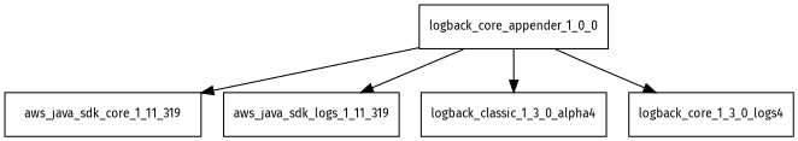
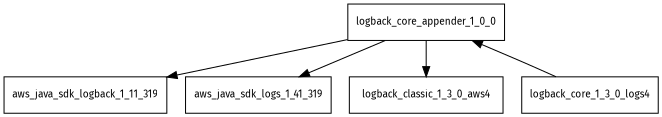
  digraph {
    fontname="Fira Sans"
    node [fontname="Fira Sans" fontsize=10.0 shape=box]
    edge [fontname="Fira Sans"]
    n1 [label=logback_core_appender_1_0_0]
-   aws_java_sdk_core_1_11_319
-   aws_java_sdk_logs_1_11_319
-   logback_classic_1_3_0_alpha4
+   aws_java_sdk_core_1_11_319 [label=aws_java_sdk_logback_1_11_319]
+   aws_java_sdk_logs_1_11_319 [label=aws_java_sdk_logs_1_41_319]
+   logback_classic_1_3_0_alpha4 [label=logback_classic_1_3_0_aws4]
    n5 [label=logback_core_1_3_0_logs4]
    n1 -> aws_java_sdk_core_1_11_319
    n1 -> aws_java_sdk_logs_1_11_319
    n1 -> logback_classic_1_3_0_alpha4
-   n1 -> n5
+   n5 -> n1
  }
